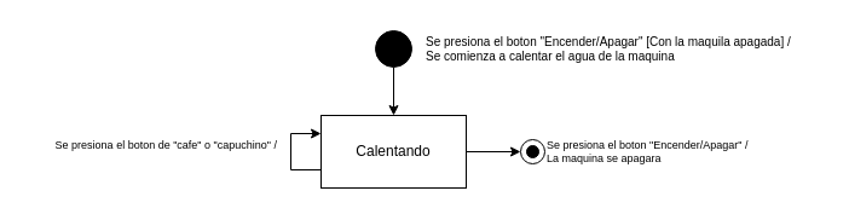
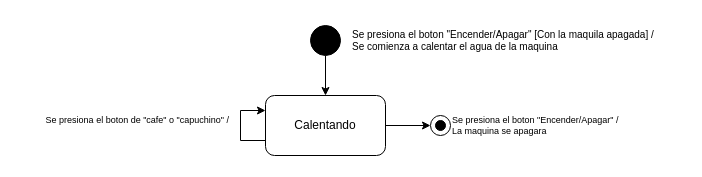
  <mxCell id="0" />
  <mxCell id="1" parent="0" />
  <mxCell id="2" value="" style="edgeStyle=orthogonalEdgeStyle;rounded=0;orthogonalLoop=1;jettySize=auto;html=1;" edge="1" parent="1" source="3" target="9"><mxGeometry relative="1" as="geometry" /></mxCell>
- <mxCell id="3" value="Calentando" style="whiteSpace=wrap;html=1;rounded=0;" vertex="1" parent="1"><mxGeometry x="265" y="95" width="120" height="60" as="geometry" /></mxCell>
+ <mxCell id="3" value="Calentando" style="rounded=1;whiteSpace=wrap;html=1;" vertex="1" parent="1"><mxGeometry x="265" y="95" width="120" height="60" as="geometry" /></mxCell>
  <mxCell id="4" value="" style="edgeStyle=orthogonalEdgeStyle;rounded=0;orthogonalLoop=1;jettySize=auto;html=1;" edge="1" parent="1" source="5" target="3"><mxGeometry relative="1" as="geometry" /></mxCell>
  <mxCell id="5" value="" style="ellipse;whiteSpace=wrap;html=1;aspect=fixed;fillColor=#000000;" vertex="1" parent="1"><mxGeometry x="310" y="25" width="30" height="30" as="geometry" /></mxCell>
  <mxCell id="6" value="Se presiona el boton &quot;Encender/Apagar&quot; [Con la maquila apagada] /&lt;div style=&quot;font-size: 10px;&quot;&gt;Se comienza a calentar el agua de la maquina&amp;nbsp;&lt;/div&gt;" style="text;html=1;align=left;verticalAlign=middle;resizable=0;points=[];autosize=1;strokeColor=none;fillColor=none;fontSize=10;" vertex="1" parent="1"><mxGeometry x="350" y="20" width="330" height="40" as="geometry" /></mxCell>
  <mxCell id="7" value="" style="edgeStyle=orthogonalEdgeStyle;rounded=0;orthogonalLoop=1;jettySize=auto;html=1;exitX=0;exitY=0.75;exitDx=0;exitDy=0;entryX=0;entryY=0.25;entryDx=0;entryDy=0;" edge="1" parent="1" source="3" target="3"><mxGeometry relative="1" as="geometry"><mxPoint x="335" y="65" as="sourcePoint" /><mxPoint x="335" y="105" as="targetPoint" /><Array as="points"><mxPoint x="240" y="140" /><mxPoint x="240" y="110" /></Array></mxGeometry></mxCell>
  <mxCell id="8" value="Se presiona el boton de &quot;cafe&quot; o &quot;capuchino&quot; /&lt;div style=&quot;font-size: 9px;&quot;&gt;&lt;br&gt;&lt;/div&gt;" style="text;html=1;align=right;verticalAlign=middle;resizable=0;points=[];autosize=1;strokeColor=none;fillColor=none;fontSize=9;" vertex="1" parent="1"><mxGeometry x="20" y="105" width="210" height="40" as="geometry" /></mxCell>
  <mxCell id="9" value="" style="ellipse;whiteSpace=wrap;html=1;rounded=1;" vertex="1" parent="1"><mxGeometry x="430" y="115" width="20" height="20" as="geometry" /></mxCell>
  <mxCell id="10" value="" style="ellipse;whiteSpace=wrap;html=1;aspect=fixed;fillColor=#000000;" vertex="1" parent="1"><mxGeometry x="435" y="120" width="10" height="10" as="geometry" /></mxCell>
  <mxCell id="11" value="Se presiona el boton &quot;Encender/Apagar&quot; /&lt;div style=&quot;font-size: 9px;&quot;&gt;La maquina se apagara&amp;nbsp;&amp;nbsp;&lt;/div&gt;" style="text;html=1;align=left;verticalAlign=middle;resizable=0;points=[];autosize=1;strokeColor=none;fillColor=none;fontSize=9;" vertex="1" parent="1"><mxGeometry x="450" y="105" width="190" height="40" as="geometry" /></mxCell>
